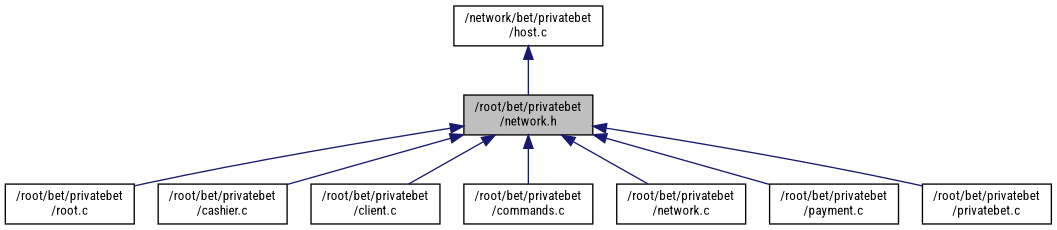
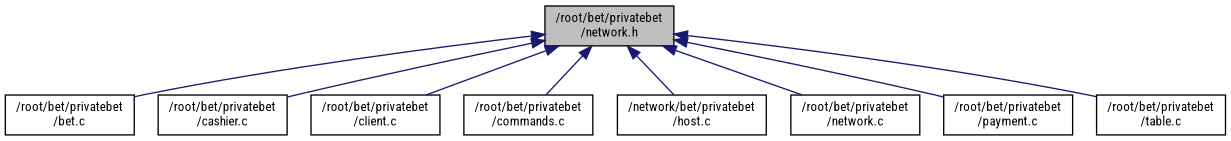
  digraph {
    fontname="Roboto Condensed"
    node [color=black fillcolor=white fontname="Roboto Condensed" fontsize=10 shape=record style=filled]
    edge [color=midnightblue dir=back fontname="Roboto Condensed" fontsize=10 labelfontname=Helvetica labelfontsize=10 style=solid]
    n1 [fillcolor=grey75 fontcolor=black height=0.2 label="/root/bet/privatebet\l/network.h" width=0.4]
-   n2 [height=0.2 label="/root/bet/privatebet\l/root.c" width=0.4]
+   n2 [height=0.2 label="/root/bet/privatebet\l/bet.c" width=0.4]
    n3 [height=0.2 label="/root/bet/privatebet\l/cashier.c" width=0.4]
    n4 [height=0.2 label="/root/bet/privatebet\l/client.c" width=0.4]
    n5 [height=0.2 label="/root/bet/privatebet\l/commands.c" width=0.4]
    n6 [height=0.2 label="/network/bet/privatebet\l/host.c" width=0.4]
    n7 [height=0.2 label="/root/bet/privatebet\l/network.c" width=0.4]
    n8 [height=0.2 label="/root/bet/privatebet\l/payment.c" width=0.4]
-   n9 [height=0.2 label="/root/bet/privatebet\l/privatebet.c" width=0.4]
+   n9 [height=0.2 label="/root/bet/privatebet\l/table.c" width=0.4]
    n1 -> n2
    n1 -> n3
    n1 -> n4
    n1 -> n5
-   n6 -> n1
+   n1 -> n6
    n1 -> n7
    n1 -> n8
    n1 -> n9
  }
